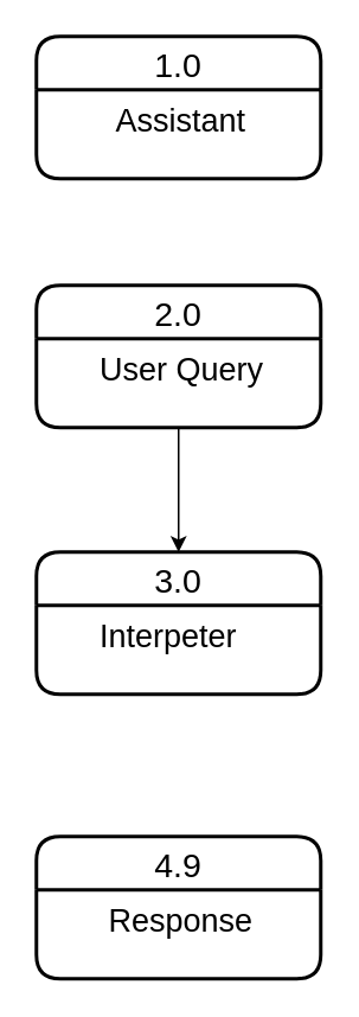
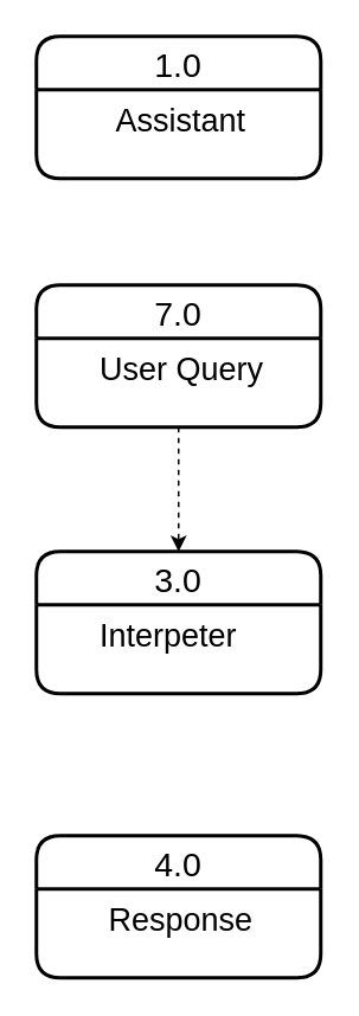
  <mxCell id="0" />
  <mxCell id="1" parent="0" />
  <mxCell id="2" value="1.0" style="swimlane;childLayout=stackLayout;horizontal=1;startSize=30;horizontalStack=0;rounded=1;fontSize=19;fontStyle=0;strokeWidth=2;resizeParent=0;resizeLast=1;shadow=0;dashed=0;align=center;" vertex="1" parent="1"><mxGeometry x="20" y="20" width="160" height="80" as="geometry" /></mxCell>
  <mxCell id="3" value="        Assistant" style="align=left;strokeColor=none;fillColor=none;spacingLeft=4;fontSize=18;verticalAlign=top;resizable=0;rotatable=0;part=1;" vertex="1" parent="2"><mxGeometry y="30" width="160" height="50" as="geometry" /></mxCell>
- <mxCell id="4" value="2.0" style="swimlane;childLayout=stackLayout;horizontal=1;startSize=30;horizontalStack=0;rounded=1;fontSize=19;fontStyle=0;strokeWidth=2;resizeParent=0;resizeLast=1;shadow=0;dashed=0;align=center;" vertex="1" parent="1"><mxGeometry x="20" y="160" width="160" height="80" as="geometry" /></mxCell>
+ <mxCell id="4" value="7.0" style="swimlane;childLayout=stackLayout;horizontal=1;startSize=30;horizontalStack=0;rounded=1;fontSize=19;fontStyle=0;strokeWidth=2;resizeParent=0;resizeLast=1;shadow=0;dashed=0;align=center;" vertex="1" parent="1"><mxGeometry x="20" y="160" width="160" height="80" as="geometry" /></mxCell>
  <mxCell id="5" value="      User Query" style="align=left;strokeColor=none;fillColor=none;spacingLeft=4;fontSize=18;verticalAlign=top;resizable=0;rotatable=0;part=1;" vertex="1" parent="4"><mxGeometry y="30" width="160" height="50" as="geometry" /></mxCell>
  <mxCell id="6" value="3.0" style="swimlane;childLayout=stackLayout;horizontal=1;startSize=30;horizontalStack=0;rounded=1;fontSize=19;fontStyle=0;strokeWidth=2;resizeParent=0;resizeLast=1;shadow=0;dashed=0;align=center;" vertex="1" parent="1"><mxGeometry x="20" y="310" width="160" height="80" as="geometry" /></mxCell>
  <mxCell id="7" value="      Interpeter" style="align=left;strokeColor=none;fillColor=none;spacingLeft=4;fontSize=18;verticalAlign=top;resizable=0;rotatable=0;part=1;" vertex="1" parent="6"><mxGeometry y="30" width="160" height="50" as="geometry" /></mxCell>
- <mxCell id="8" style="edgeStyle=orthogonalEdgeStyle;rounded=0;orthogonalLoop=1;jettySize=auto;html=1;exitX=0.5;exitY=1;exitDx=0;exitDy=0;fontSize=18;" edge="1" parent="1" source="5" target="6"><mxGeometry relative="1" as="geometry" /></mxCell>
- <mxCell id="9" value="4.9" style="swimlane;childLayout=stackLayout;horizontal=1;startSize=30;horizontalStack=0;rounded=1;fontSize=19;fontStyle=0;strokeWidth=2;resizeParent=0;resizeLast=1;shadow=0;dashed=0;align=center;" vertex="1" parent="1"><mxGeometry x="20" y="470" width="160" height="80" as="geometry" /></mxCell>
+ <mxCell id="8" style="edgeStyle=orthogonalEdgeStyle;rounded=0;orthogonalLoop=1;jettySize=auto;html=1;exitX=0.5;exitY=1;exitDx=0;exitDy=0;fontSize=18;dashed=1;" edge="1" parent="1" source="5" target="6"><mxGeometry relative="1" as="geometry" /></mxCell>
+ <mxCell id="9" value="4.0" style="swimlane;childLayout=stackLayout;horizontal=1;startSize=30;horizontalStack=0;rounded=1;fontSize=19;fontStyle=0;strokeWidth=2;resizeParent=0;resizeLast=1;shadow=0;dashed=0;align=center;" vertex="1" parent="1"><mxGeometry x="20" y="470" width="160" height="80" as="geometry" /></mxCell>
  <mxCell id="10" value="       Response" style="align=left;strokeColor=none;fillColor=none;spacingLeft=4;fontSize=18;verticalAlign=top;resizable=0;rotatable=0;part=1;" vertex="1" parent="9"><mxGeometry y="30" width="160" height="50" as="geometry" /></mxCell>
